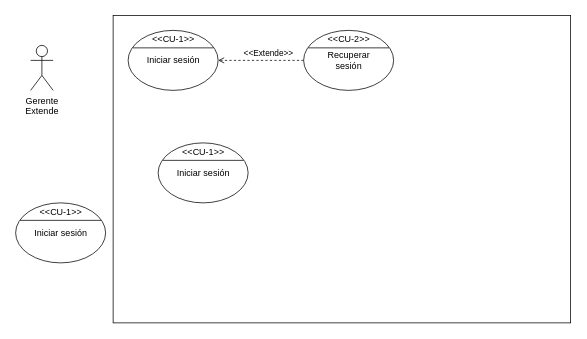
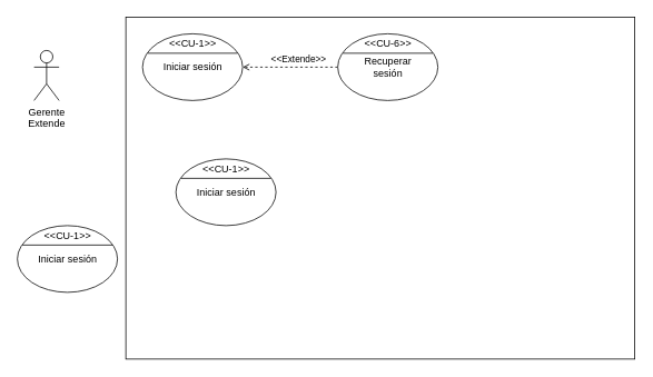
  <mxCell id="0" />
  <mxCell id="1" parent="0" />
  <mxCell id="2" value="" style="rounded=0;whiteSpace=wrap;html=1;" vertex="1" parent="1"><mxGeometry x="150" y="20" width="610" height="410" as="geometry" /></mxCell>
  <mxCell id="3" value="Gerente&lt;br&gt;Extende" style="shape=umlActor;verticalLabelPosition=bottom;verticalAlign=top;html=1;outlineConnect=0;" vertex="1" parent="1"><mxGeometry x="40" y="60" width="30" height="60" as="geometry" /></mxCell>
  <mxCell id="4" value="Iniciar sesión" style="shape=ellipse;container=1;horizontal=1;horizontalStack=0;resizeParent=1;resizeParentMax=0;resizeLast=0;html=1;dashed=0;collapsible=0;" vertex="1" parent="1"><mxGeometry x="170" y="40" width="120" height="80" as="geometry" /></mxCell>
  <mxCell id="5" value="" style="line;strokeWidth=1;fillColor=none;rotatable=0;labelPosition=right;points=[];portConstraint=eastwest;dashed=0;resizeWidth=1;" vertex="1" parent="4"><mxGeometry x="6" y="20" width="108.0" height="6.667" as="geometry" /></mxCell>
  <mxCell id="6" value="&amp;lt;&amp;lt;CU-1&amp;gt;&amp;gt;" style="html=1;strokeColor=none;fillColor=none;align=center;verticalAlign=middle;rotatable=0;" vertex="1" parent="4"><mxGeometry x="25" y="-3.33" width="70" height="30" as="geometry" /></mxCell>
  <mxCell id="7" value="Iniciar sesión" style="shape=ellipse;container=1;horizontal=1;horizontalStack=0;resizeParent=1;resizeParentMax=0;resizeLast=0;html=1;dashed=0;collapsible=0;" vertex="1" parent="1"><mxGeometry x="20" y="270" width="120" height="80" as="geometry" /></mxCell>
  <mxCell id="8" value="" style="line;strokeWidth=1;fillColor=none;rotatable=0;labelPosition=right;points=[];portConstraint=eastwest;dashed=0;resizeWidth=1;" vertex="1" parent="7"><mxGeometry x="6" y="20" width="108.0" height="6.667" as="geometry" /></mxCell>
  <mxCell id="9" value="&amp;lt;&amp;lt;CU-1&amp;gt;&amp;gt;" style="html=1;strokeColor=none;fillColor=none;align=center;verticalAlign=middle;rotatable=0;" vertex="1" parent="7"><mxGeometry x="25" y="-3.33" width="70" height="30" as="geometry" /></mxCell>
  <mxCell id="10" style="rounded=0;orthogonalLoop=1;jettySize=auto;html=1;dashed=1;endArrow=open;endFill=0;" edge="1" parent="1" source="12" target="4"><mxGeometry relative="1" as="geometry" /></mxCell>
  <mxCell id="11" value="&amp;lt;&amp;lt;Extende&amp;gt;&amp;gt;" style="edgeLabel;html=1;align=center;verticalAlign=middle;resizable=0;points=[];" vertex="1" connectable="0" parent="10"><mxGeometry x="-0.135" y="1" relative="1" as="geometry"><mxPoint x="1" y="-11" as="offset" /></mxGeometry></mxCell>
  <mxCell id="12" value="Recuperar&lt;br&gt;sesión" style="shape=ellipse;container=1;horizontal=1;horizontalStack=0;resizeParent=1;resizeParentMax=0;resizeLast=0;html=1;dashed=0;collapsible=0;" vertex="1" parent="1"><mxGeometry x="404" y="40" width="120" height="80" as="geometry" /></mxCell>
  <mxCell id="13" value="" style="line;strokeWidth=1;fillColor=none;rotatable=0;labelPosition=right;points=[];portConstraint=eastwest;dashed=0;resizeWidth=1;" vertex="1" parent="12"><mxGeometry x="6" y="20" width="108.0" height="6.667" as="geometry" /></mxCell>
- <mxCell id="14" value="&amp;lt;&amp;lt;CU-2&amp;gt;&amp;gt;" style="html=1;strokeColor=none;fillColor=none;align=center;verticalAlign=middle;rotatable=0;" vertex="1" parent="12"><mxGeometry x="25" y="-3.33" width="70" height="30" as="geometry" /></mxCell>
+ <mxCell id="14" value="&amp;lt;&amp;lt;CU-6&amp;gt;&amp;gt;" style="html=1;strokeColor=none;fillColor=none;align=center;verticalAlign=middle;rotatable=0;" vertex="1" parent="12"><mxGeometry x="25" y="-3.33" width="70" height="30" as="geometry" /></mxCell>
  <mxCell id="15" value="Iniciar sesión" style="shape=ellipse;container=1;horizontal=1;horizontalStack=0;resizeParent=1;resizeParentMax=0;resizeLast=0;html=1;dashed=0;collapsible=0;" vertex="1" parent="1"><mxGeometry x="210" y="190" width="120" height="80" as="geometry" /></mxCell>
  <mxCell id="16" value="" style="line;strokeWidth=1;fillColor=none;rotatable=0;labelPosition=right;points=[];portConstraint=eastwest;dashed=0;resizeWidth=1;" vertex="1" parent="15"><mxGeometry x="6" y="20" width="108.0" height="6.667" as="geometry" /></mxCell>
  <mxCell id="17" value="&amp;lt;&amp;lt;CU-1&amp;gt;&amp;gt;" style="html=1;strokeColor=none;fillColor=none;align=center;verticalAlign=middle;rotatable=0;" vertex="1" parent="15"><mxGeometry x="25" y="-3.33" width="70" height="30" as="geometry" /></mxCell>
